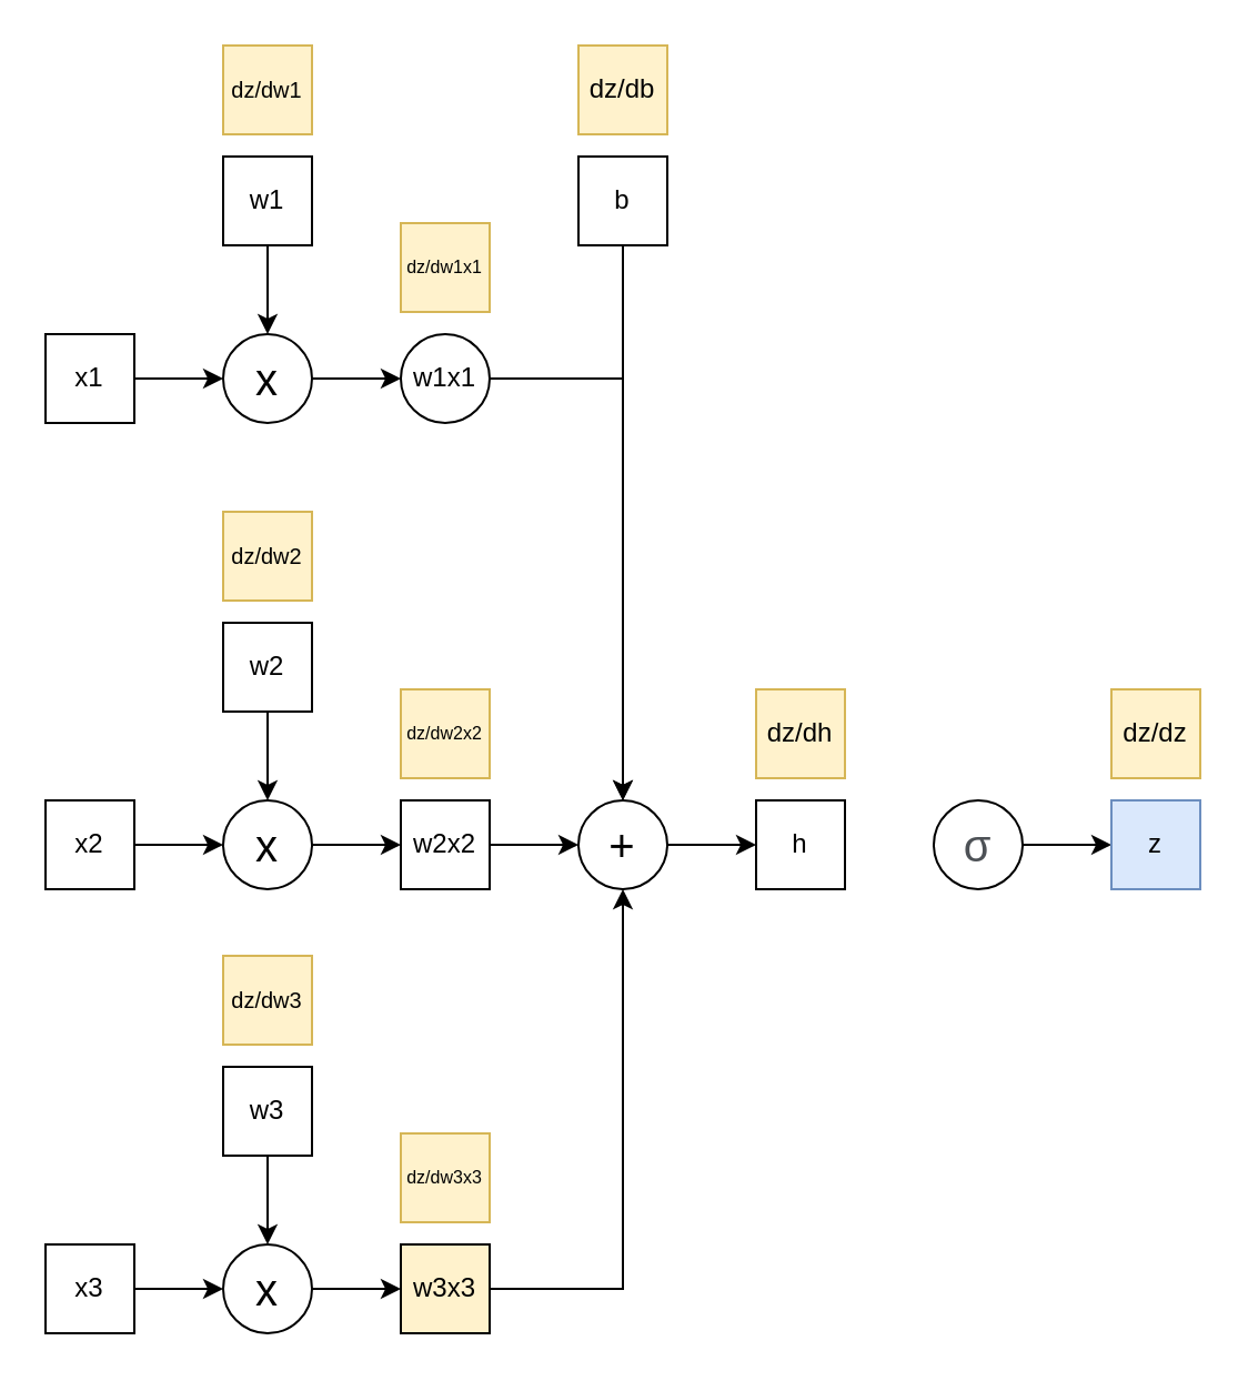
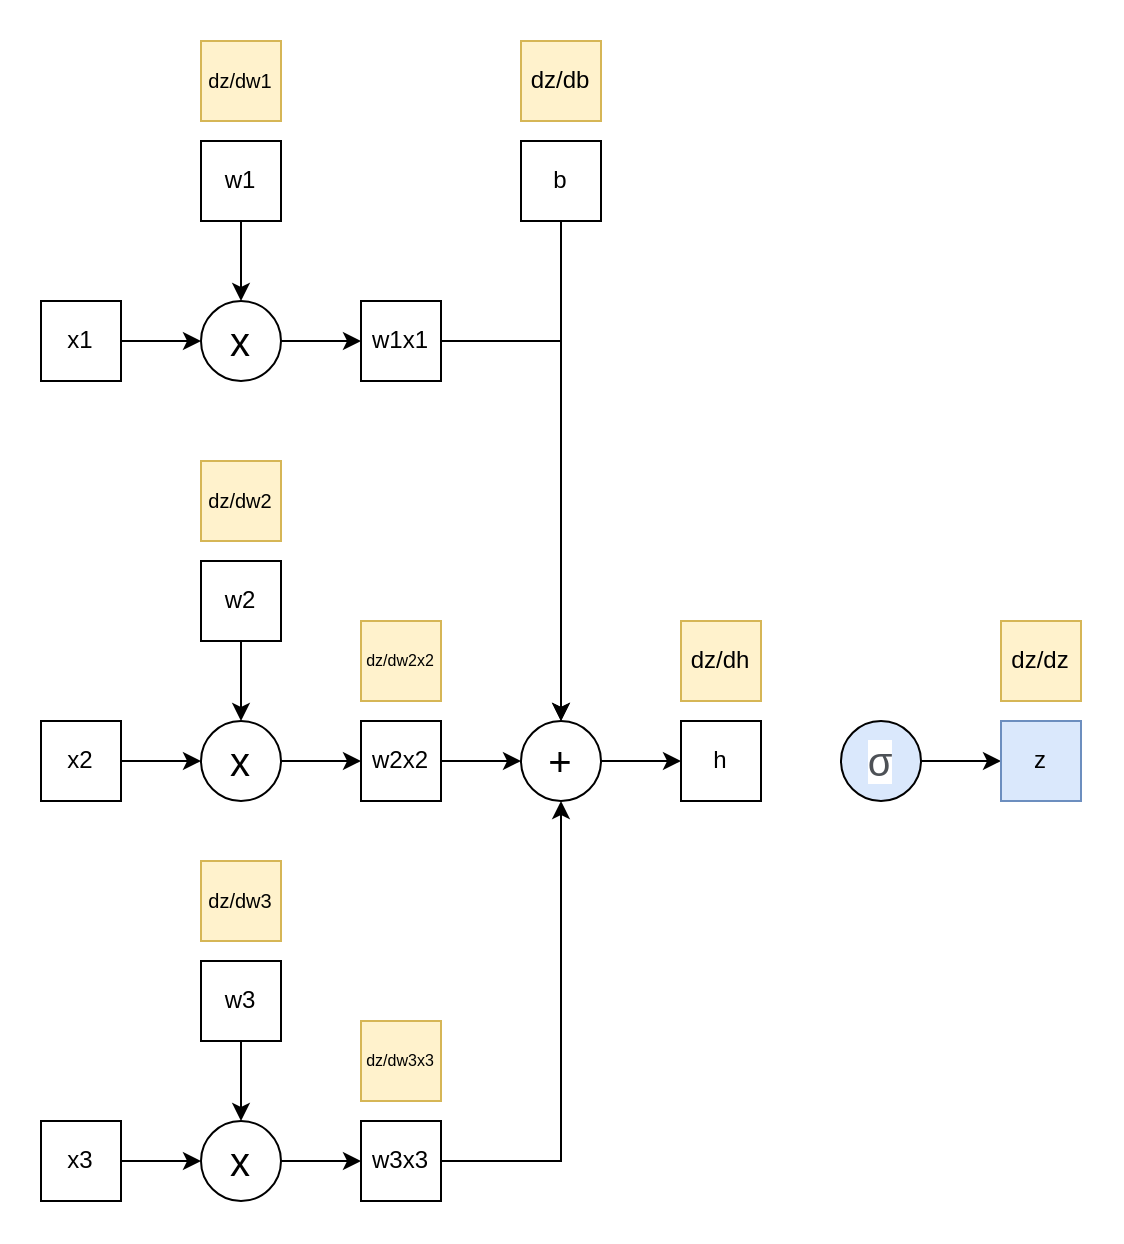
  <mxCell id="0" />
  <mxCell id="1" parent="0" />
  <mxCell id="2" style="edgeStyle=orthogonalEdgeStyle;rounded=0;orthogonalLoop=1;jettySize=auto;html=1;entryX=0;entryY=0.5;entryDx=0;entryDy=0;" edge="1" parent="1" source="3" target="8"><mxGeometry relative="1" as="geometry" /></mxCell>
  <mxCell id="3" value="x1" style="whiteSpace=wrap;html=1;aspect=fixed;" parent="1" vertex="1"><mxGeometry x="20" y="150" width="40" height="40" as="geometry" /></mxCell>
  <mxCell id="4" style="edgeStyle=orthogonalEdgeStyle;rounded=0;orthogonalLoop=1;jettySize=auto;html=1;entryX=0.5;entryY=0;entryDx=0;entryDy=0;" edge="1" parent="1" source="5" target="8"><mxGeometry relative="1" as="geometry" /></mxCell>
  <mxCell id="5" value="w1" style="whiteSpace=wrap;html=1;aspect=fixed;" vertex="1" parent="1"><mxGeometry x="100" y="70" width="40" height="40" as="geometry" /></mxCell>
  <mxCell id="6" value="dz/dw1" style="whiteSpace=wrap;html=1;aspect=fixed;fontSize=10;fillColor=#fff2cc;strokeColor=#d6b656;" vertex="1" parent="1"><mxGeometry x="100" y="20" width="40" height="40" as="geometry" /></mxCell>
  <mxCell id="7" style="edgeStyle=orthogonalEdgeStyle;rounded=0;orthogonalLoop=1;jettySize=auto;html=1;exitX=1;exitY=0.5;exitDx=0;exitDy=0;entryX=0;entryY=0.5;entryDx=0;entryDy=0;" edge="1" parent="1" source="8" target="10"><mxGeometry relative="1" as="geometry" /></mxCell>
  <mxCell id="8" value="&lt;div style=&quot;font-size: 20px;&quot;&gt;x&lt;/div&gt;" style="ellipse;whiteSpace=wrap;html=1;aspect=fixed;fontSize=20;align=center;labelPosition=center;verticalLabelPosition=middle;verticalAlign=middle;" vertex="1" parent="1"><mxGeometry x="100" y="150" width="40" height="40" as="geometry" /></mxCell>
  <mxCell id="9" style="edgeStyle=orthogonalEdgeStyle;rounded=0;orthogonalLoop=1;jettySize=auto;html=1;" edge="1" parent="1" source="10" target="33"><mxGeometry relative="1" as="geometry" /></mxCell>
- <mxCell id="10" value="w1x1" style="ellipse;whiteSpace=wrap;html=1;aspect=fixed;" vertex="1" parent="1"><mxGeometry x="180" y="150" width="40" height="40" as="geometry" /></mxCell>
- <mxCell id="11" value="dz/dw1x1" style="whiteSpace=wrap;html=1;aspect=fixed;fontSize=8;fillColor=#fff2cc;strokeColor=#d6b656;" vertex="1" parent="1"><mxGeometry x="180" y="100" width="40" height="40" as="geometry" /></mxCell>
+ <mxCell id="10" value="w1x1" style="whiteSpace=wrap;html=1;aspect=fixed;" vertex="1" parent="1"><mxGeometry x="180" y="150" width="40" height="40" as="geometry" /></mxCell>
  <mxCell id="12" style="edgeStyle=orthogonalEdgeStyle;rounded=0;orthogonalLoop=1;jettySize=auto;html=1;entryX=0;entryY=0.5;entryDx=0;entryDy=0;" edge="1" source="13" target="18" parent="1"><mxGeometry relative="1" as="geometry" /></mxCell>
  <mxCell id="13" value="x2" style="whiteSpace=wrap;html=1;aspect=fixed;" vertex="1" parent="1"><mxGeometry x="20" y="360" width="40" height="40" as="geometry" /></mxCell>
  <mxCell id="14" style="edgeStyle=orthogonalEdgeStyle;rounded=0;orthogonalLoop=1;jettySize=auto;html=1;entryX=0.5;entryY=0;entryDx=0;entryDy=0;" edge="1" source="15" target="18" parent="1"><mxGeometry relative="1" as="geometry" /></mxCell>
  <mxCell id="15" value="w2" style="whiteSpace=wrap;html=1;aspect=fixed;" vertex="1" parent="1"><mxGeometry x="100" y="280" width="40" height="40" as="geometry" /></mxCell>
  <mxCell id="16" value="dz/dw2" style="whiteSpace=wrap;html=1;aspect=fixed;fontSize=10;fillColor=#fff2cc;strokeColor=#d6b656;" vertex="1" parent="1"><mxGeometry x="100" y="230" width="40" height="40" as="geometry" /></mxCell>
  <mxCell id="17" style="edgeStyle=orthogonalEdgeStyle;rounded=0;orthogonalLoop=1;jettySize=auto;html=1;exitX=1;exitY=0.5;exitDx=0;exitDy=0;entryX=0;entryY=0.5;entryDx=0;entryDy=0;" edge="1" source="18" target="20" parent="1"><mxGeometry relative="1" as="geometry" /></mxCell>
  <mxCell id="18" value="&lt;div style=&quot;font-size: 20px;&quot;&gt;x&lt;/div&gt;" style="ellipse;whiteSpace=wrap;html=1;aspect=fixed;fontSize=20;align=center;labelPosition=center;verticalLabelPosition=middle;verticalAlign=middle;" vertex="1" parent="1"><mxGeometry x="100" y="360" width="40" height="40" as="geometry" /></mxCell>
  <mxCell id="19" style="edgeStyle=orthogonalEdgeStyle;rounded=0;orthogonalLoop=1;jettySize=auto;html=1;entryX=0;entryY=0.5;entryDx=0;entryDy=0;" edge="1" parent="1" source="20" target="33"><mxGeometry relative="1" as="geometry" /></mxCell>
  <mxCell id="20" value="w2x2" style="whiteSpace=wrap;html=1;aspect=fixed;" vertex="1" parent="1"><mxGeometry x="180" y="360" width="40" height="40" as="geometry" /></mxCell>
  <mxCell id="21" value="dz/dw2x2" style="whiteSpace=wrap;html=1;aspect=fixed;fontSize=8;fillColor=#fff2cc;strokeColor=#d6b656;" vertex="1" parent="1"><mxGeometry x="180" y="310" width="40" height="40" as="geometry" /></mxCell>
  <mxCell id="22" style="edgeStyle=orthogonalEdgeStyle;rounded=0;orthogonalLoop=1;jettySize=auto;html=1;entryX=0;entryY=0.5;entryDx=0;entryDy=0;" edge="1" source="23" target="28" parent="1"><mxGeometry relative="1" as="geometry" /></mxCell>
  <mxCell id="23" value="x3" style="whiteSpace=wrap;html=1;aspect=fixed;" vertex="1" parent="1"><mxGeometry x="20" y="560" width="40" height="40" as="geometry" /></mxCell>
  <mxCell id="24" style="edgeStyle=orthogonalEdgeStyle;rounded=0;orthogonalLoop=1;jettySize=auto;html=1;entryX=0.5;entryY=0;entryDx=0;entryDy=0;" edge="1" source="25" target="28" parent="1"><mxGeometry relative="1" as="geometry" /></mxCell>
  <mxCell id="25" value="w3" style="whiteSpace=wrap;html=1;aspect=fixed;" vertex="1" parent="1"><mxGeometry x="100" y="480" width="40" height="40" as="geometry" /></mxCell>
  <mxCell id="26" value="dz/dw3" style="whiteSpace=wrap;html=1;aspect=fixed;fontSize=10;fillColor=#fff2cc;strokeColor=#d6b656;" vertex="1" parent="1"><mxGeometry x="100" y="430" width="40" height="40" as="geometry" /></mxCell>
  <mxCell id="27" style="edgeStyle=orthogonalEdgeStyle;rounded=0;orthogonalLoop=1;jettySize=auto;html=1;exitX=1;exitY=0.5;exitDx=0;exitDy=0;entryX=0;entryY=0.5;entryDx=0;entryDy=0;" edge="1" source="28" target="30" parent="1"><mxGeometry relative="1" as="geometry" /></mxCell>
  <mxCell id="28" value="&lt;div style=&quot;font-size: 20px;&quot;&gt;x&lt;/div&gt;" style="ellipse;whiteSpace=wrap;html=1;aspect=fixed;fontSize=20;align=center;labelPosition=center;verticalLabelPosition=middle;verticalAlign=middle;" vertex="1" parent="1"><mxGeometry x="100" y="560" width="40" height="40" as="geometry" /></mxCell>
  <mxCell id="29" style="edgeStyle=orthogonalEdgeStyle;rounded=0;orthogonalLoop=1;jettySize=auto;html=1;exitX=1;exitY=0.5;exitDx=0;exitDy=0;" edge="1" parent="1" source="30" target="33"><mxGeometry relative="1" as="geometry" /></mxCell>
- <mxCell id="30" value="w3x3" style="whiteSpace=wrap;html=1;aspect=fixed;fillColor=#fff2cc;" vertex="1" parent="1"><mxGeometry x="180" y="560" width="40" height="40" as="geometry" /></mxCell>
+ <mxCell id="30" value="w3x3" style="whiteSpace=wrap;html=1;aspect=fixed;" vertex="1" parent="1"><mxGeometry x="180" y="560" width="40" height="40" as="geometry" /></mxCell>
  <mxCell id="31" value="dz/dw3x3" style="whiteSpace=wrap;html=1;aspect=fixed;fontSize=8;fillColor=#fff2cc;strokeColor=#d6b656;" vertex="1" parent="1"><mxGeometry x="180" y="510" width="40" height="40" as="geometry" /></mxCell>
  <mxCell id="32" style="edgeStyle=orthogonalEdgeStyle;rounded=0;orthogonalLoop=1;jettySize=auto;html=1;entryX=0;entryY=0.5;entryDx=0;entryDy=0;" edge="1" parent="1" source="33" target="37"><mxGeometry relative="1" as="geometry" /></mxCell>
  <mxCell id="33" value="&lt;div style=&quot;font-size: 20px;&quot;&gt;+&lt;/div&gt;" style="ellipse;whiteSpace=wrap;html=1;aspect=fixed;fontSize=20;align=center;labelPosition=center;verticalLabelPosition=middle;verticalAlign=middle;" vertex="1" parent="1"><mxGeometry x="260" y="360" width="40" height="40" as="geometry" /></mxCell>
  <mxCell id="34" style="edgeStyle=orthogonalEdgeStyle;rounded=0;orthogonalLoop=1;jettySize=auto;html=1;" edge="1" parent="1" source="35" target="33"><mxGeometry relative="1" as="geometry" /></mxCell>
  <mxCell id="35" value="b" style="whiteSpace=wrap;html=1;aspect=fixed;" vertex="1" parent="1"><mxGeometry x="260" y="70" width="40" height="40" as="geometry" /></mxCell>
  <mxCell id="36" value="dz/db" style="whiteSpace=wrap;html=1;aspect=fixed;fillColor=#fff2cc;strokeColor=#d6b656;" vertex="1" parent="1"><mxGeometry x="260" y="20" width="40" height="40" as="geometry" /></mxCell>
  <mxCell id="37" value="h" style="whiteSpace=wrap;html=1;aspect=fixed;" vertex="1" parent="1"><mxGeometry x="340" y="360" width="40" height="40" as="geometry" /></mxCell>
  <mxCell id="38" value="dz/dh" style="whiteSpace=wrap;html=1;aspect=fixed;fillColor=#fff2cc;strokeColor=#d6b656;" vertex="1" parent="1"><mxGeometry x="340" y="310" width="40" height="40" as="geometry" /></mxCell>
  <mxCell id="39" style="edgeStyle=orthogonalEdgeStyle;rounded=0;orthogonalLoop=1;jettySize=auto;html=1;" edge="1" parent="1" source="40"><mxGeometry relative="1" as="geometry"><mxPoint x="500" y="380" as="targetPoint" /></mxGeometry></mxCell>
- <mxCell id="40" value="&lt;span style=&quot;color: rgb(77, 81, 86); font-family: &amp;quot;Apple SD Gothic Neo&amp;quot;, arial, sans-serif; font-size: 20px; font-style: normal; font-variant-ligatures: normal; font-variant-caps: normal; letter-spacing: normal; orphans: 2; text-align: left; text-indent: 0px; text-transform: none; widows: 2; word-spacing: 0px; -webkit-text-stroke-width: 0px; white-space: normal; background-color: rgb(255, 255, 255); text-decoration-thickness: initial; text-decoration-style: initial; text-decoration-color: initial; float: none; display: inline !important;&quot;&gt;σ&lt;/span&gt;" style="ellipse;whiteSpace=wrap;html=1;aspect=fixed;fontSize=20;align=center;labelPosition=center;verticalLabelPosition=middle;verticalAlign=middle;fontStyle=0" vertex="1" parent="1"><mxGeometry x="420" y="360" width="40" height="40" as="geometry" /></mxCell>
+ <mxCell id="40" value="&lt;span style=&quot;color: rgb(77, 81, 86); font-family: &amp;quot;Apple SD Gothic Neo&amp;quot;, arial, sans-serif; font-size: 20px; font-style: normal; font-variant-ligatures: normal; font-variant-caps: normal; letter-spacing: normal; orphans: 2; text-align: left; text-indent: 0px; text-transform: none; widows: 2; word-spacing: 0px; -webkit-text-stroke-width: 0px; white-space: normal; background-color: rgb(255, 255, 255); text-decoration-thickness: initial; text-decoration-style: initial; text-decoration-color: initial; float: none; display: inline !important;&quot;&gt;σ&lt;/span&gt;" style="ellipse;whiteSpace=wrap;html=1;aspect=fixed;fontSize=20;align=center;labelPosition=center;verticalLabelPosition=middle;verticalAlign=middle;fontStyle=0;fillColor=#dae8fc;" vertex="1" parent="1"><mxGeometry x="420" y="360" width="40" height="40" as="geometry" /></mxCell>
  <mxCell id="41" value="z" style="whiteSpace=wrap;html=1;aspect=fixed;fillColor=#dae8fc;strokeColor=#6c8ebf;" vertex="1" parent="1"><mxGeometry x="500" y="360" width="40" height="40" as="geometry" /></mxCell>
  <mxCell id="42" value="dz/dz" style="whiteSpace=wrap;html=1;aspect=fixed;fillColor=#fff2cc;strokeColor=#d6b656;" vertex="1" parent="1"><mxGeometry x="500" y="310" width="40" height="40" as="geometry" /></mxCell>
